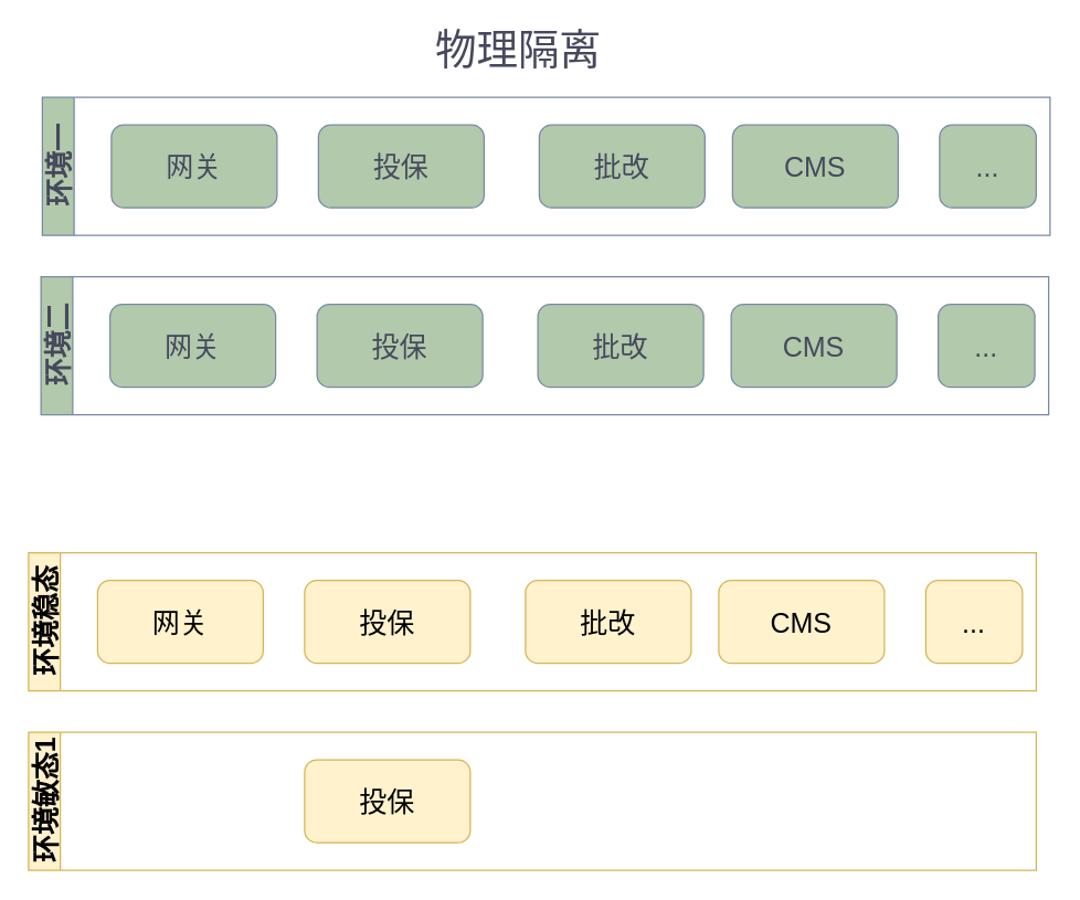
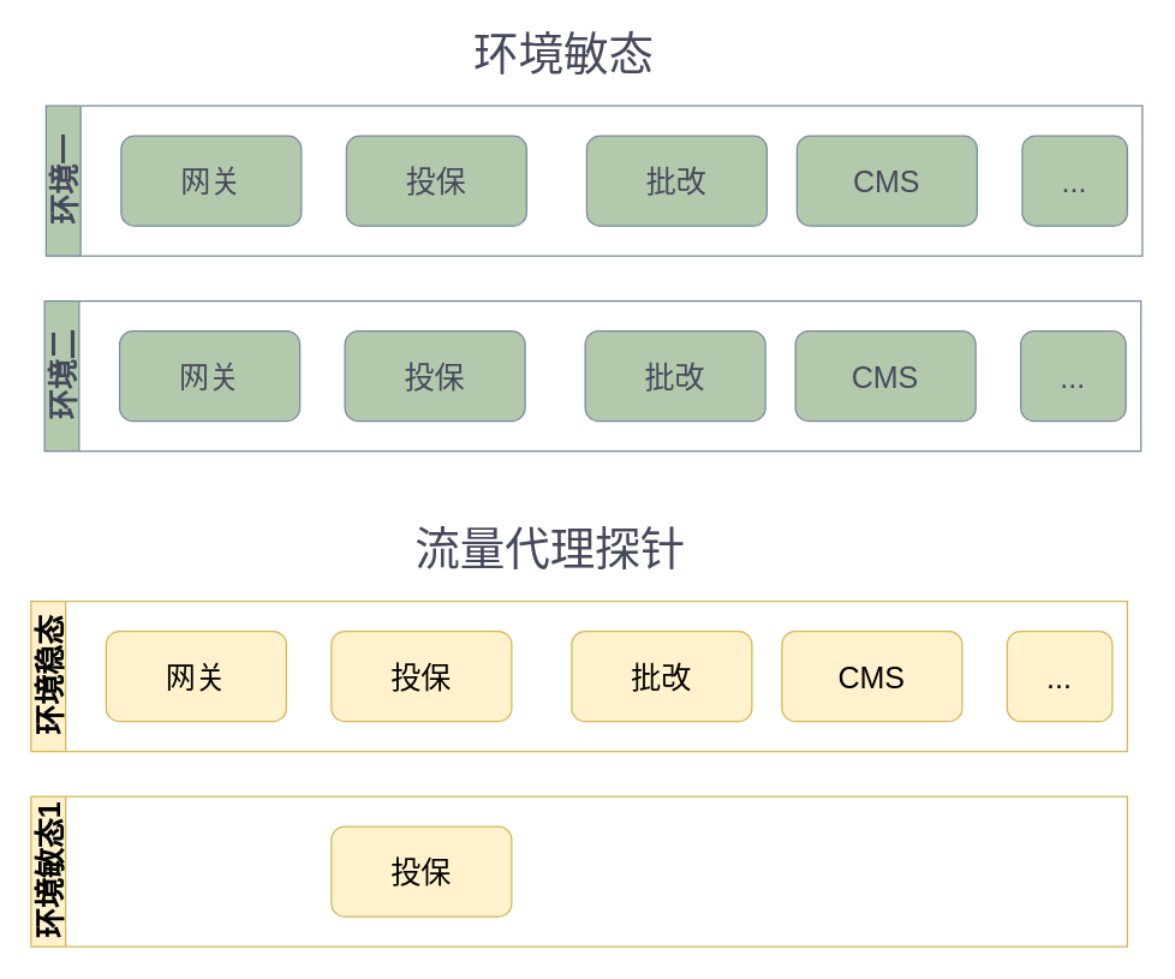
  <mxCell id="0" />
  <mxCell id="1" parent="0" />
  <mxCell id="2" value="&lt;font style=&quot;font-size: 20px;&quot;&gt;环境一&lt;/font&gt;" style="swimlane;horizontal=0;whiteSpace=wrap;html=1;strokeColor=#788AA3;fontColor=#46495D;fillColor=#B2C9AB;" vertex="1" parent="1"><mxGeometry x="30" y="70" width="730" height="100" as="geometry" /></mxCell>
  <mxCell id="3" value="&lt;font style=&quot;font-size: 20px;&quot;&gt;网关&lt;/font&gt;" style="rounded=1;whiteSpace=wrap;html=1;strokeColor=#788AA3;fontColor=#46495D;fillColor=#B2C9AB;" vertex="1" parent="2"><mxGeometry x="50" y="20" width="120" height="60" as="geometry" /></mxCell>
  <mxCell id="4" value="&lt;span style=&quot;font-size: 20px;&quot;&gt;投保&lt;/span&gt;" style="rounded=1;whiteSpace=wrap;html=1;strokeColor=#788AA3;fontColor=#46495D;fillColor=#B2C9AB;" vertex="1" parent="2"><mxGeometry x="200" y="20" width="120" height="60" as="geometry" /></mxCell>
  <mxCell id="5" value="&lt;span style=&quot;font-size: 20px;&quot;&gt;批改&lt;/span&gt;" style="rounded=1;whiteSpace=wrap;html=1;strokeColor=#788AA3;fontColor=#46495D;fillColor=#B2C9AB;" vertex="1" parent="2"><mxGeometry x="360" y="20" width="120" height="60" as="geometry" /></mxCell>
  <mxCell id="6" value="&lt;span style=&quot;font-size: 20px;&quot;&gt;CMS&lt;/span&gt;" style="rounded=1;whiteSpace=wrap;html=1;strokeColor=#788AA3;fontColor=#46495D;fillColor=#B2C9AB;" vertex="1" parent="2"><mxGeometry x="500" y="20" width="120" height="60" as="geometry" /></mxCell>
  <mxCell id="7" value="&lt;span style=&quot;font-size: 20px;&quot;&gt;...&lt;/span&gt;" style="rounded=1;whiteSpace=wrap;html=1;strokeColor=#788AA3;fontColor=#46495D;fillColor=#B2C9AB;" vertex="1" parent="2"><mxGeometry x="650" y="20" width="70" height="60" as="geometry" /></mxCell>
  <mxCell id="8" value="&lt;font style=&quot;font-size: 20px;&quot;&gt;环境二&lt;/font&gt;" style="swimlane;horizontal=0;whiteSpace=wrap;html=1;strokeColor=#788AA3;fontColor=#46495D;fillColor=#B2C9AB;" vertex="1" parent="1"><mxGeometry x="29" y="200" width="730" height="100" as="geometry" /></mxCell>
  <mxCell id="9" value="&lt;font style=&quot;font-size: 20px;&quot;&gt;网关&lt;/font&gt;" style="rounded=1;whiteSpace=wrap;html=1;strokeColor=#788AA3;fontColor=#46495D;fillColor=#B2C9AB;" vertex="1" parent="8"><mxGeometry x="50" y="20" width="120" height="60" as="geometry" /></mxCell>
  <mxCell id="10" value="&lt;span style=&quot;font-size: 20px;&quot;&gt;投保&lt;/span&gt;" style="rounded=1;whiteSpace=wrap;html=1;strokeColor=#788AA3;fontColor=#46495D;fillColor=#B2C9AB;" vertex="1" parent="8"><mxGeometry x="200" y="20" width="120" height="60" as="geometry" /></mxCell>
  <mxCell id="11" value="&lt;span style=&quot;font-size: 20px;&quot;&gt;批改&lt;/span&gt;" style="rounded=1;whiteSpace=wrap;html=1;strokeColor=#788AA3;fontColor=#46495D;fillColor=#B2C9AB;" vertex="1" parent="8"><mxGeometry x="360" y="20" width="120" height="60" as="geometry" /></mxCell>
  <mxCell id="12" value="&lt;span style=&quot;font-size: 20px;&quot;&gt;CMS&lt;/span&gt;" style="rounded=1;whiteSpace=wrap;html=1;strokeColor=#788AA3;fontColor=#46495D;fillColor=#B2C9AB;" vertex="1" parent="8"><mxGeometry x="500" y="20" width="120" height="60" as="geometry" /></mxCell>
  <mxCell id="13" value="&lt;span style=&quot;font-size: 20px;&quot;&gt;...&lt;/span&gt;" style="rounded=1;whiteSpace=wrap;html=1;strokeColor=#788AA3;fontColor=#46495D;fillColor=#B2C9AB;" vertex="1" parent="8"><mxGeometry x="650" y="20" width="70" height="60" as="geometry" /></mxCell>
  <mxCell id="14" value="&lt;font style=&quot;font-size: 20px;&quot;&gt;环境敏态1&lt;/font&gt;" style="swimlane;horizontal=0;whiteSpace=wrap;html=1;strokeColor=#d6b656;fillColor=#fff2cc;" vertex="1" parent="1"><mxGeometry x="20" y="530" width="730" height="100" as="geometry" /></mxCell>
  <mxCell id="15" value="&lt;span style=&quot;font-size: 20px;&quot;&gt;投保&lt;/span&gt;" style="rounded=1;whiteSpace=wrap;html=1;strokeColor=#d6b656;fillColor=#fff2cc;" vertex="1" parent="14"><mxGeometry x="200" y="20" width="120" height="60" as="geometry" /></mxCell>
  <mxCell id="16" value="&lt;font style=&quot;font-size: 20px;&quot;&gt;环境稳态&lt;/font&gt;" style="swimlane;horizontal=0;whiteSpace=wrap;html=1;strokeColor=#d6b656;fillColor=#fff2cc;" vertex="1" parent="1"><mxGeometry x="20" y="400" width="730" height="100" as="geometry" /></mxCell>
  <mxCell id="17" value="&lt;font style=&quot;font-size: 20px;&quot;&gt;网关&lt;/font&gt;" style="rounded=1;whiteSpace=wrap;html=1;strokeColor=#d6b656;fillColor=#fff2cc;" vertex="1" parent="16"><mxGeometry x="50" y="20" width="120" height="60" as="geometry" /></mxCell>
  <mxCell id="18" value="&lt;span style=&quot;font-size: 20px;&quot;&gt;投保&lt;/span&gt;" style="rounded=1;whiteSpace=wrap;html=1;strokeColor=#d6b656;fillColor=#fff2cc;" vertex="1" parent="16"><mxGeometry x="200" y="20" width="120" height="60" as="geometry" /></mxCell>
  <mxCell id="19" value="&lt;span style=&quot;font-size: 20px;&quot;&gt;批改&lt;/span&gt;" style="rounded=1;whiteSpace=wrap;html=1;strokeColor=#d6b656;fillColor=#fff2cc;" vertex="1" parent="16"><mxGeometry x="360" y="20" width="120" height="60" as="geometry" /></mxCell>
  <mxCell id="20" value="&lt;span style=&quot;font-size: 20px;&quot;&gt;CMS&lt;/span&gt;" style="rounded=1;whiteSpace=wrap;html=1;strokeColor=#d6b656;fillColor=#fff2cc;" vertex="1" parent="16"><mxGeometry x="500" y="20" width="120" height="60" as="geometry" /></mxCell>
  <mxCell id="21" value="&lt;span style=&quot;font-size: 20px;&quot;&gt;...&lt;/span&gt;" style="rounded=1;whiteSpace=wrap;html=1;strokeColor=#d6b656;fillColor=#fff2cc;" vertex="1" parent="16"><mxGeometry x="650" y="20" width="70" height="60" as="geometry" /></mxCell>
- <mxCell id="22" value="&lt;font style=&quot;font-size: 30px;&quot;&gt;物理隔离&lt;/font&gt;" style="text;html=1;align=center;verticalAlign=middle;whiteSpace=wrap;rounded=0;fontColor=#46495D;" vertex="1" parent="1"><mxGeometry x="260" y="20" width="230" height="30" as="geometry" /></mxCell>
+ <mxCell id="22" value="&lt;font style=&quot;font-size: 30px;&quot;&gt;环境敏态&lt;/font&gt;" style="text;html=1;align=center;verticalAlign=middle;whiteSpace=wrap;rounded=0;fontColor=#46495D;" vertex="1" parent="1"><mxGeometry x="260" y="20" width="230" height="30" as="geometry" /></mxCell>
+ <mxCell id="23" value="&lt;font style=&quot;font-size: 30px;&quot;&gt;流量代理探针&lt;/font&gt;" style="text;html=1;align=center;verticalAlign=middle;whiteSpace=wrap;rounded=0;fontColor=#46495D;" vertex="1" parent="1"><mxGeometry x="251" y="350" width="230" height="30" as="geometry" /></mxCell>
